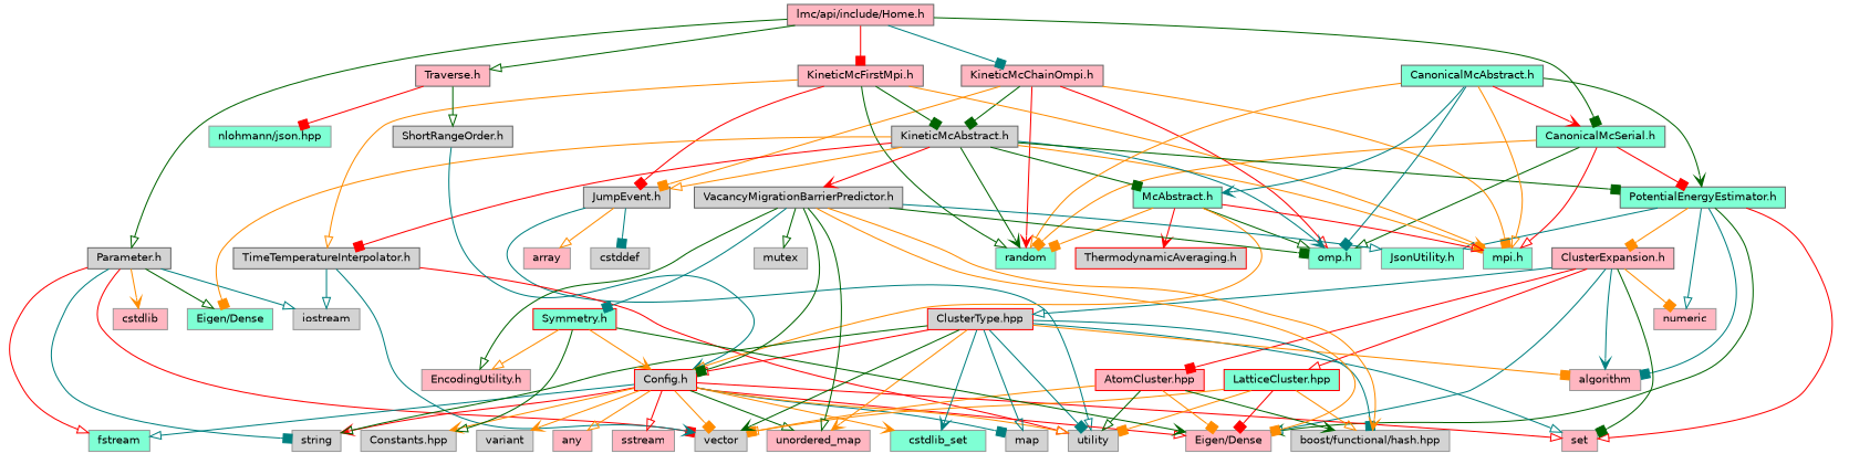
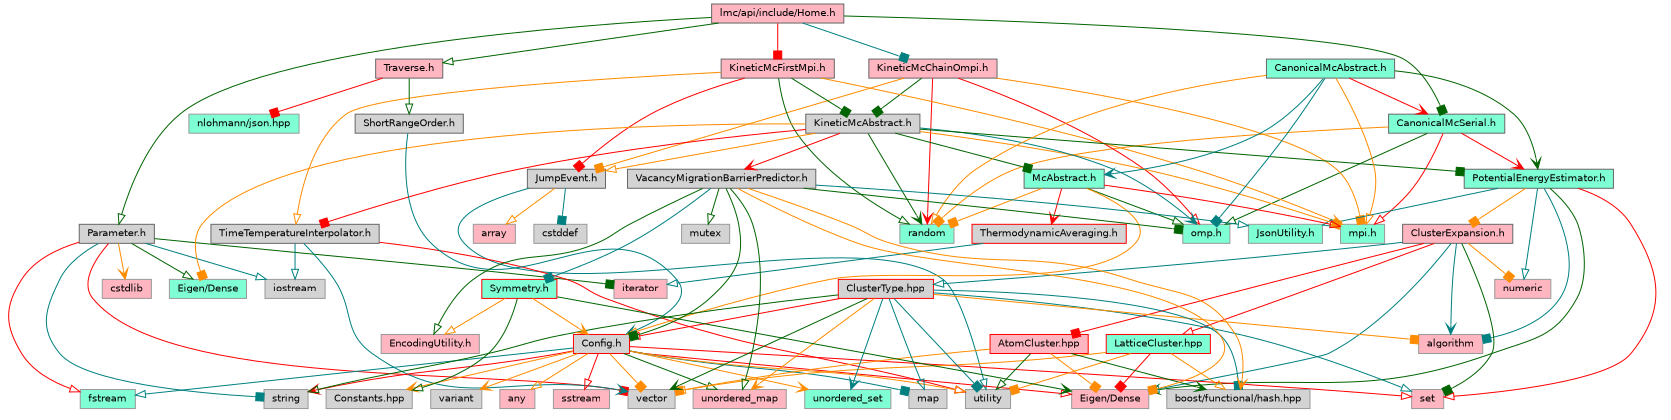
  digraph {
    node [color=grey60 fillcolor=lightgrey fontname=Helvetica fontsize=10 shape=box style=filled]
    edge [arrowhead=onormal color=darkorange fontname=Helvetica fontsize=10 labelfontname=Helvetica labelfontsize=10 style=solid]
    n1 [color=gray40 fillcolor=lightpink fontcolor=black height=0.2 label="lmc/api/include/Home.h" width=0.4]
    n2 [color=grey40 height=0.2 label="Parameter.h" width=0.4]
    n3 [color=grey40 fillcolor=aquamarine height=0.2 label="CanonicalMcSerial.h" width=0.4]
    n4 [color=grey40 fillcolor=lightpink height=0.2 label="KineticMcChainOmpi.h" width=0.4]
    n5 [color=grey40 fillcolor=lightpink height=0.2 label="KineticMcFirstMpi.h" width=0.4]
    n6 [color=grey40 fillcolor=lightpink height=0.2 label="Traverse.h" width=0.4]
    n7 [fillcolor=lightpink height=0.2 label=cstdlib width=0.4]
    n8 [height=0.2 label=string width=0.4]
    n9 [fillcolor=aquamarine height=0.2 label=fstream width=0.4]
    n10 [height=0.2 label=iostream width=0.4]
    n11 [height=0.2 label=vector width=0.4]
+   n12 [fillcolor=lightpink height=0.2 label=iterator width=0.4]
    n13 [fillcolor=aquamarine height=0.2 label="Eigen/Dense" width=0.4]
    n14 [fillcolor=aquamarine height=0.2 label=random width=0.4]
    n15 [fillcolor=aquamarine height=0.2 label="mpi.h" width=0.4]
    n16 [fillcolor=aquamarine height=0.2 label="omp.h" width=0.4]
    n17 [color=grey40 fillcolor=aquamarine height=0.2 label="PotentialEnergyEstimator.h" width=0.4]
    n18 [color=grey40 height=0.2 label="JumpEvent.h" width=0.4]
    n19 [color=grey40 height=0.2 label="KineticMcAbstract.h" width=0.4]
    n20 [color=grey40 height=0.2 label="TimeTemperatureInterpolator.h" width=0.4]
    n21 [color=grey40 height=0.2 label="ShortRangeOrder.h" width=0.4]
    n22 [fillcolor=aquamarine height=0.2 label="nlohmann/json.hpp" width=0.4]
    n23 [color=grey40 fillcolor=aquamarine height=0.2 label="CanonicalMcAbstract.h" width=0.4]
    n24 [color=grey40 fillcolor=aquamarine height=0.2 label="McAbstract.h" width=0.4]
    n25 [fillcolor=lightpink height=0.2 label=set width=0.4]
    n26 [fillcolor=lightpink height=0.2 label="Eigen/Dense" width=0.4]
    n27 [fillcolor=lightpink height=0.2 label=numeric width=0.4]
    n28 [fillcolor=lightpink height=0.2 label=algorithm width=0.4]
    n29 [color=grey40 fillcolor=lightpink height=0.2 label="ClusterExpansion.h" width=0.4]
    n30 [fillcolor=aquamarine height=0.2 label="JsonUtility.h" width=0.4]
    n31 [color=red height=0.2 label="Config.h" width=0.4]
    n32 [color=red height=0.2 label="ThermodynamicAveraging.h" width=0.4]
    n33 [fillcolor=lightpink height=0.2 label=sstream width=0.4]
-   n34 [fillcolor=aquamarine height=0.2 label=cstdlib_set width=0.4]
+   n34 [fillcolor=aquamarine height=0.2 label=unordered_set width=0.4]
    n35 [height=0.2 label=map width=0.4]
    n36 [fillcolor=lightpink height=0.2 label=unordered_map width=0.4]
    n37 [height=0.2 label=utility width=0.4]
    n38 [height=0.2 label=variant width=0.4]
    n39 [fillcolor=lightpink height=0.2 label=any width=0.4]
    n40 [height=0.2 label="Constants.hpp" width=0.4]
    n41 [color=red fillcolor=aquamarine height=0.2 label="LatticeCluster.hpp" width=0.4]
    n42 [color=red fillcolor=lightpink height=0.2 label="AtomCluster.hpp" width=0.4]
    n43 [color=red height=0.2 label="ClusterType.hpp" width=0.4]
    n44 [height=0.2 label="boost/functional/hash.hpp" width=0.4]
    n45 [height=0.2 label=cstddef width=0.4]
    n46 [fillcolor=lightpink height=0.2 label=array width=0.4]
    n47 [color=grey40 height=0.2 label="VacancyMigrationBarrierPredictor.h" width=0.4]
    n48 [color=red fillcolor=aquamarine height=0.2 label="Symmetry.h" width=0.4]
    n49 [fillcolor=lightpink height=0.2 label="EncodingUtility.h" width=0.4]
    n50 [height=0.2 label=mutex width=0.4]
    n1 -> n2 [color=darkgreen]
    n1 -> n3 [arrowhead=box color=darkgreen]
    n1 -> n4 [arrowhead=box color=teal]
    n1 -> n5 [arrowhead=box color=red]
    n1 -> n6 [color=darkgreen]
    n2 -> n7 [arrowhead=vee]
    n2 -> n8 [arrowhead=box color=teal]
    n2 -> n9 [color=red]
    n2 -> n10 [color=teal]
    n2 -> n11 [arrowhead=box color=red]
+   n2 -> n12 [arrowhead=box color=darkgreen]
    n2 -> n13 [color=darkgreen]
    n3 -> n14 [arrowhead=box]
    n3 -> n15 [color=red]
    n3 -> n16 [color=darkgreen]
-   n3 -> n17 [arrowhead=box color=red]
+   n3 -> n17 [arrowhead=vee color=red]
    n4 -> n14 [arrowhead=vee color=red]
    n4 -> n15 [arrowhead=box]
    n4 -> n16 [color=red]
    n4 -> n18 [arrowhead=box]
    n4 -> n19 [arrowhead=box color=darkgreen]
    n5 -> n14 [color=darkgreen]
    n5 -> n15 [arrowhead=vee]
    n5 -> n18 [arrowhead=box color=red]
    n5 -> n19 [arrowhead=box color=darkgreen]
    n5 -> n20
    n6 -> n21 [color=darkgreen]
    n6 -> n22 [arrowhead=box color=red]
    n17 -> n25 [color=red]
    n17 -> n26 [arrowhead=vee color=darkgreen]
    n17 -> n27 [color=teal]
    n17 -> n28 [arrowhead=box color=teal]
    n17 -> n29 [arrowhead=box]
    n17 -> n30 [color=teal]
    n18 -> n37 [color=teal]
    n18 -> n45 [arrowhead=box color=teal]
    n18 -> n46
    n19 -> n13 [arrowhead=box]
    n19 -> n14 [arrowhead=vee color=darkgreen]
    n19 -> n15 [arrowhead=box]
    n19 -> n16 [arrowhead=vee color=teal]
    n19 -> n17 [arrowhead=box color=darkgreen]
    n19 -> n18
    n19 -> n20 [arrowhead=box color=red]
    n19 -> n24 [arrowhead=box color=darkgreen]
    n19 -> n47 [arrowhead=vee color=red]
    n20 -> n10 [color=teal]
    n20 -> n11 [arrowhead=vee color=teal]
    n20 -> n37 [color=red]
    n21 -> n31 [arrowhead=vee color=teal]
    n23 -> n3 [arrowhead=vee color=red]
    n23 -> n14
    n23 -> n15
    n23 -> n16 [arrowhead=box color=teal]
    n23 -> n17 [arrowhead=vee color=darkgreen]
    n23 -> n24 [arrowhead=vee color=teal]
    n24 -> n14 [arrowhead=box]
    n24 -> n15 [color=red]
    n24 -> n16 [color=darkgreen]
    n24 -> n31
    n24 -> n32 [arrowhead=vee color=red]
    n29 -> n25 [arrowhead=box color=darkgreen]
    n29 -> n26 [color=teal]
    n29 -> n27 [arrowhead=box]
    n29 -> n28 [arrowhead=vee color=teal]
    n29 -> n41 [color=red]
    n29 -> n42 [arrowhead=box color=red]
    n29 -> n43 [color=teal]
    n31 -> n8 [arrowhead=vee color=red]
    n31 -> n9 [color=teal]
    n31 -> n11 [arrowhead=box]
    n31 -> n25 [color=red]
    n31 -> n26 [color=red]
    n31 -> n33 [color=red]
    n31 -> n34 [arrowhead=vee]
    n31 -> n35 [arrowhead=box color=teal]
    n31 -> n36 [color=darkgreen]
    n31 -> n37
    n31 -> n38 [arrowhead=vee]
    n31 -> n39
    n31 -> n40 [arrowhead=vee]
+   n32 -> n12 [color=teal]
    n41 -> n11
    n41 -> n26 [arrowhead=box color=red]
    n41 -> n37 [arrowhead=box]
    n41 -> n44
    n42 -> n11 [arrowhead=box]
    n42 -> n26 [arrowhead=box]
    n42 -> n37 [color=darkgreen]
    n42 -> n44 [arrowhead=vee color=darkgreen]
    n43 -> n8 [color=darkgreen]
    n43 -> n11 [arrowhead=vee color=darkgreen]
    n43 -> n25 [color=teal]
    n43 -> n28 [arrowhead=box]
    n43 -> n31 [color=red]
    n43 -> n34 [arrowhead=vee color=teal]
    n43 -> n35 [color=teal]
    n43 -> n36 [arrowhead=vee]
    n43 -> n37 [arrowhead=box color=teal]
    n43 -> n44 [arrowhead=box color=teal]
    n47 -> n16 [arrowhead=box color=darkgreen]
    n47 -> n26 [arrowhead=box]
    n47 -> n30 [color=teal]
    n47 -> n31 [arrowhead=box color=darkgreen]
    n47 -> n36 [color=darkgreen]
    n47 -> n44 [arrowhead=vee]
    n47 -> n48 [arrowhead=box color=teal]
    n47 -> n49 [color=darkgreen]
    n47 -> n50 [color=darkgreen]
    n48 -> n26 [arrowhead=vee color=darkgreen]
    n48 -> n31 [arrowhead=vee]
    n48 -> n40 [color=darkgreen]
    n48 -> n49
  }
